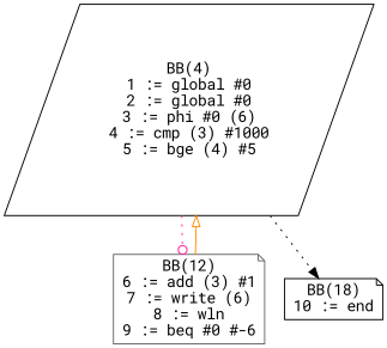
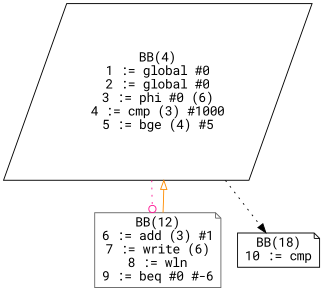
  digraph {
    fontname="Roboto Mono"
    node [shape=note color=black fontname="Roboto Mono"]
    edge [style=dotted fontname="Roboto Mono"]
    n1 [label="BB(4)\n1 := global #0\n2 := global #0\n3 := phi #0 (6)\n4 := cmp (3) #1000\n5 := bge (4) #5\n" shape=parallelogram]
    n2 [label="BB(12)\n6 := add (3) #1\n7 := write (6)\n8 := wln\n9 := beq #0 #-6\n" color=gray40]
-   n3 [label="BB(18)\n10 := end\n"]
+   n3 [label="BB(18)\n10 := cmp\n"]
    n1 -> n2 [color=deeppink arrowhead=odot]
    n1 -> n3 [color=black arrowhead=normal]
    n2 -> n1 [color=darkorange style=solid arrowhead=onormal]
  }
